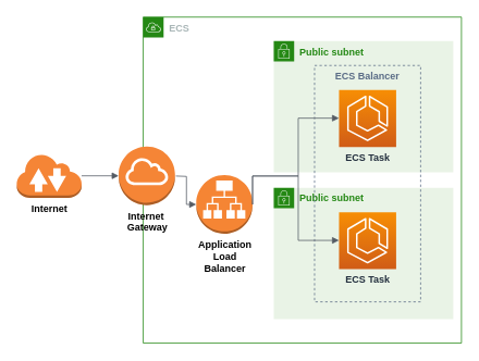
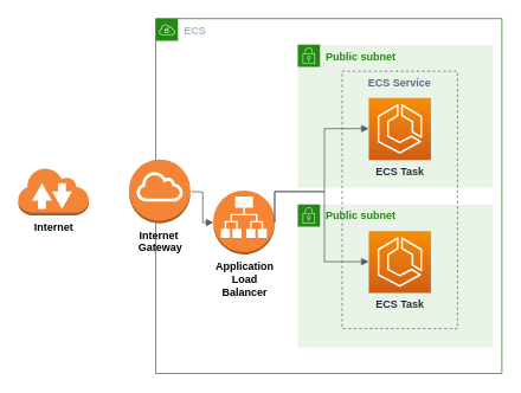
  <mxCell id="0" />
  <mxCell id="1" parent="0" />
  <mxCell id="2" value="ECS" style="points=[[0,0],[0.25,0],[0.5,0],[0.75,0],[1,0],[1,0.25],[1,0.5],[1,0.75],[1,1],[0.75,1],[0.5,1],[0.25,1],[0,1],[0,0.75],[0,0.5],[0,0.25]];outlineConnect=0;gradientColor=none;html=1;whiteSpace=wrap;fontSize=12;fontStyle=1;shape=mxgraph.aws4.group;grIcon=mxgraph.aws4.group_vpc;strokeColor=#248814;fillColor=none;verticalAlign=top;align=left;spacingLeft=30;fontColor=#AAB7B8;dashed=0;" vertex="1" parent="1"><mxGeometry x="175" y="20" width="390" height="400" as="geometry" /></mxCell>
  <mxCell id="3" value="Public subnet" style="points=[[0,0],[0.25,0],[0.5,0],[0.75,0],[1,0],[1,0.25],[1,0.5],[1,0.75],[1,1],[0.75,1],[0.5,1],[0.25,1],[0,1],[0,0.75],[0,0.5],[0,0.25]];outlineConnect=0;gradientColor=none;html=1;whiteSpace=wrap;fontSize=12;fontStyle=1;shape=mxgraph.aws4.group;grIcon=mxgraph.aws4.group_security_group;grStroke=0;strokeColor=#248814;fillColor=#E9F3E6;verticalAlign=top;align=left;spacingLeft=30;fontColor=#248814;dashed=0;" vertex="1" parent="1"><mxGeometry x="335" y="229.38" width="220" height="161.25" as="geometry" /></mxCell>
  <mxCell id="4" value="Public subnet" style="points=[[0,0],[0.25,0],[0.5,0],[0.75,0],[1,0],[1,0.25],[1,0.5],[1,0.75],[1,1],[0.75,1],[0.5,1],[0.25,1],[0,1],[0,0.75],[0,0.5],[0,0.25]];outlineConnect=0;gradientColor=none;html=1;whiteSpace=wrap;fontSize=12;fontStyle=1;shape=mxgraph.aws4.group;grIcon=mxgraph.aws4.group_security_group;grStroke=0;strokeColor=#248814;fillColor=#E9F3E6;verticalAlign=top;align=left;spacingLeft=30;fontColor=#248814;dashed=0;" vertex="1" parent="1"><mxGeometry x="335" y="49.38" width="220" height="161.25" as="geometry" /></mxCell>
- <mxCell id="5" value="ECS Balancer" style="fillColor=none;strokeColor=#5A6C86;dashed=1;verticalAlign=top;fontStyle=1;fontColor=#5A6C86;" vertex="1" parent="1"><mxGeometry x="385" y="79.38" width="130" height="290" as="geometry" /></mxCell>
+ <mxCell id="5" value="ECS Service" style="fillColor=none;strokeColor=#5A6C86;dashed=1;verticalAlign=top;fontStyle=1;fontColor=#5A6C86;" vertex="1" parent="1"><mxGeometry x="385" y="79.38" width="130" height="290" as="geometry" /></mxCell>
  <mxCell id="6" value="&lt;b&gt;Application&lt;br&gt;Load&lt;br&gt;Balancer&lt;/b&gt;" style="outlineConnect=0;dashed=0;verticalLabelPosition=bottom;verticalAlign=top;align=center;html=1;shape=mxgraph.aws3.application_load_balancer;fillColor=#F58534;gradientColor=none;" vertex="1" parent="1"><mxGeometry x="240" y="213.88" width="69" height="72" as="geometry" /></mxCell>
  <mxCell id="7" value="&lt;b&gt;Internet&amp;nbsp;&lt;br&gt;Gateway&lt;/b&gt;" style="outlineConnect=0;dashed=0;verticalLabelPosition=bottom;verticalAlign=top;align=center;html=1;shape=mxgraph.aws3.internet_gateway;fillColor=#F58536;gradientColor=none;" vertex="1" parent="1"><mxGeometry x="145" y="178.75" width="69" height="72" as="geometry" /></mxCell>
  <mxCell id="8" value="ECS Task" style="outlineConnect=0;fontColor=#232F3E;gradientColor=#F78E04;gradientDirection=north;fillColor=#D05C17;strokeColor=#ffffff;dashed=0;verticalLabelPosition=bottom;verticalAlign=top;align=center;html=1;fontSize=12;fontStyle=1;aspect=fixed;shape=mxgraph.aws4.resourceIcon;resIcon=mxgraph.aws4.ecs;" vertex="1" parent="1"><mxGeometry x="415" y="109.38" width="70" height="70" as="geometry" /></mxCell>
  <mxCell id="9" value="ECS Task" style="outlineConnect=0;fontColor=#232F3E;gradientColor=#F78E04;gradientDirection=north;fillColor=#D05C17;strokeColor=#ffffff;dashed=0;verticalLabelPosition=bottom;verticalAlign=top;align=center;html=1;fontSize=12;fontStyle=1;aspect=fixed;shape=mxgraph.aws4.resourceIcon;resIcon=mxgraph.aws4.ecs;" vertex="1" parent="1"><mxGeometry x="415" y="259.38" width="70" height="70" as="geometry" /></mxCell>
- <mxCell id="10" value="" style="edgeStyle=orthogonalEdgeStyle;html=1;endArrow=block;elbow=vertical;startArrow=none;endFill=1;strokeColor=#545B64;rounded=0;entryX=0;entryY=0.5;entryDx=0;entryDy=0;entryPerimeter=0;" edge="1" parent="1" source="14" target="7"><mxGeometry width="100" relative="1" as="geometry"><mxPoint x="105" y="215" as="sourcePoint" /><mxPoint x="135" y="300" as="targetPoint" /></mxGeometry></mxCell>
  <mxCell id="11" value="" style="edgeStyle=orthogonalEdgeStyle;html=1;endArrow=block;elbow=vertical;startArrow=none;endFill=1;strokeColor=#545B64;rounded=0;entryX=0;entryY=0.5;entryDx=0;entryDy=0;entryPerimeter=0;" edge="1" parent="1" target="6"><mxGeometry width="100" relative="1" as="geometry"><mxPoint x="215" y="215" as="sourcePoint" /><mxPoint x="195" y="310" as="targetPoint" /></mxGeometry></mxCell>
  <mxCell id="12" value="" style="edgeStyle=orthogonalEdgeStyle;html=1;endArrow=block;elbow=vertical;startArrow=none;endFill=1;strokeColor=#545B64;rounded=0;exitX=1;exitY=0.5;exitDx=0;exitDy=0;exitPerimeter=0;" edge="1" parent="1" source="6" target="9"><mxGeometry width="100" relative="1" as="geometry"><mxPoint x="125" y="490" as="sourcePoint" /><mxPoint x="225" y="490" as="targetPoint" /><Array as="points"><mxPoint x="365" y="215" /><mxPoint x="365" y="294" /></Array></mxGeometry></mxCell>
  <mxCell id="13" value="" style="edgeStyle=orthogonalEdgeStyle;html=1;endArrow=block;elbow=vertical;startArrow=none;endFill=1;strokeColor=#545B64;rounded=0;exitX=1;exitY=0.5;exitDx=0;exitDy=0;exitPerimeter=0;" edge="1" parent="1" source="6" target="8"><mxGeometry width="100" relative="1" as="geometry"><mxPoint x="334" y="224.88" as="sourcePoint" /><mxPoint x="460" y="269.38" as="targetPoint" /><Array as="points"><mxPoint x="365" y="215" /><mxPoint x="365" y="144" /></Array></mxGeometry></mxCell>
  <mxCell id="14" value="&lt;b&gt;Internet&lt;/b&gt;" style="outlineConnect=0;dashed=0;verticalLabelPosition=bottom;verticalAlign=top;align=center;html=1;shape=mxgraph.aws3.internet_2;fillColor=#F58536;gradientColor=none;shadow=0;strokeWidth=3;" vertex="1" parent="1"><mxGeometry x="20" y="187.75" width="79.5" height="54" as="geometry" /></mxCell>
